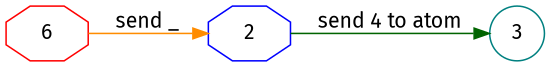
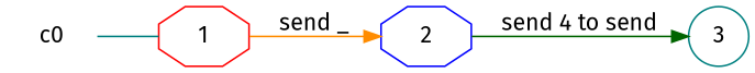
  digraph {
    fontname="Fira Sans"
    rankdir=LR
    node [color=blue fontname="Fira Sans" shape=octagon]
    edge [fontname="Fira Sans"]
-   n2 [color=red label=6]
+   n1 [label=c0 shape=plaintext]
+   n2 [color=red label=1]
    n3 [label=2]
    n4 [color=teal label=3 shape=circle]
+   n1 -> n2 [arrowhead=none color=teal]
    n2 -> n3 [color=darkorange label="send _"]
-   n3 -> n4 [color=darkgreen label="send 4 to atom"]
+   n3 -> n4 [color=darkgreen label="send 4 to send"]
  }
